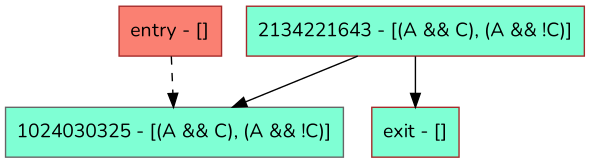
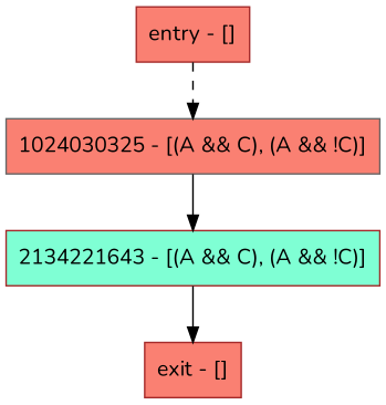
  digraph {
    fontname=Nunito
    node [color=brown fillcolor=salmon fontname=Nunito shape=record style=filled]
    edge [fontname=Nunito style=solid]
    n1 [label="entry - []"]
-   n2 [color=gray40 fillcolor=aquamarine label="1024030325 - [(A && C), (A && !C)]"]
+   n2 [color=gray40 label="1024030325 - [(A && C), (A && !C)]"]
    n3 [fillcolor=aquamarine label="2134221643 - [(A && C), (A && !C)]"]
-   n4 [fillcolor=aquamarine label="exit - []"]
+   n4 [label="exit - []"]
    n1 -> n2 [style=dashed]
-   n3 -> n2
+   n2 -> n3
    n3 -> n4
  }
